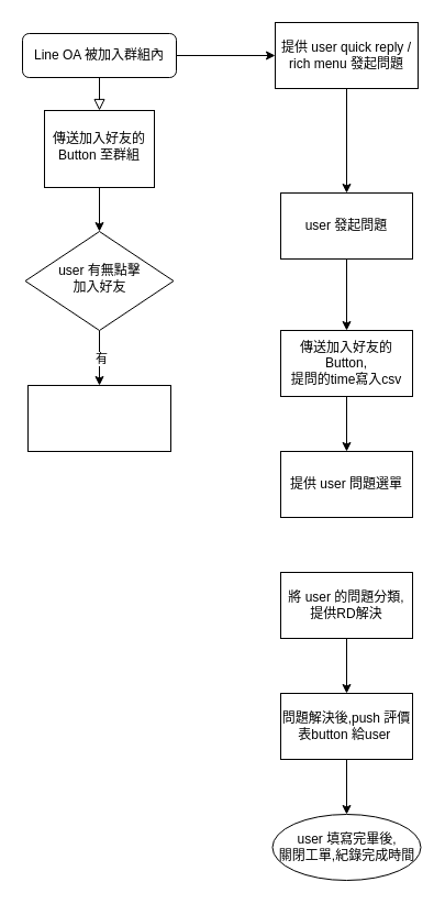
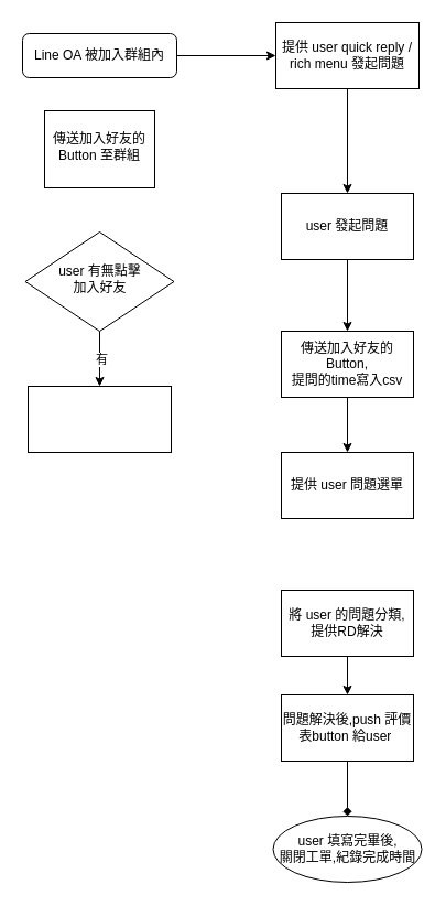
  <mxCell id="0" />
  <mxCell id="1" parent="0" />
- <mxCell id="2" value="" style="rounded=0;html=1;jettySize=auto;orthogonalLoop=1;fontSize=11;endArrow=block;endFill=0;endSize=8;strokeWidth=1;shadow=0;labelBackgroundColor=none;edgeStyle=orthogonalEdgeStyle;" parent="1" source="4" target="6" edge="1"><mxGeometry relative="1" as="geometry" /></mxCell>
  <mxCell id="3" value="" style="edgeStyle=orthogonalEdgeStyle;rounded=0;orthogonalLoop=1;jettySize=auto;html=1;" parent="1" source="4" target="12" edge="1"><mxGeometry relative="1" as="geometry" /></mxCell>
  <mxCell id="4" value="Line OA 被加入群組內" style="rounded=1;whiteSpace=wrap;html=1;fontSize=12;glass=0;strokeWidth=1;shadow=0;" parent="1" vertex="1"><mxGeometry x="20" y="30" width="140" height="40" as="geometry" /></mxCell>
- <mxCell id="5" value="" style="edgeStyle=orthogonalEdgeStyle;rounded=0;orthogonalLoop=1;jettySize=auto;html=1;" parent="1" source="6" target="9" edge="1"><mxGeometry relative="1" as="geometry" /></mxCell>
  <mxCell id="6" value="傳送加入好友的Button 至群組" style="whiteSpace=wrap;html=1;shadow=0;fontFamily=Helvetica;fontSize=12;align=center;strokeWidth=1;spacing=6;spacingTop=-4;rounded=0;" parent="1" vertex="1"><mxGeometry x="40" y="100" width="100" height="70" as="geometry" /></mxCell>
  <mxCell id="7" value="" style="edgeStyle=orthogonalEdgeStyle;rounded=0;orthogonalLoop=1;jettySize=auto;html=1;" parent="1" source="9" target="10" edge="1"><mxGeometry relative="1" as="geometry" /></mxCell>
  <mxCell id="8" value="有" style="edgeLabel;html=1;align=center;verticalAlign=middle;resizable=0;points=[];" parent="7" vertex="1" connectable="0"><mxGeometry x="-0.017" y="1" relative="1" as="geometry"><mxPoint as="offset" /></mxGeometry></mxCell>
  <mxCell id="9" value="user 有無點擊&lt;br&gt;加入好友" style="rounded=0;whiteSpace=wrap;html=1;shadow=0;strokeWidth=1;spacing=6;spacingTop=-4;shape=rhombus;perimeter=rhombusPerimeter;" parent="1" vertex="1"><mxGeometry x="22.5" y="210" width="135" height="90" as="geometry" /></mxCell>
  <mxCell id="10" value="" style="rounded=0;whiteSpace=wrap;html=1;shadow=0;strokeWidth=1;spacing=6;spacingTop=-4;" parent="1" vertex="1"><mxGeometry x="25" y="350" width="130" height="60" as="geometry" /></mxCell>
  <mxCell id="11" value="" style="edgeStyle=orthogonalEdgeStyle;rounded=0;orthogonalLoop=1;jettySize=auto;html=1;" parent="1" source="12" target="14" edge="1"><mxGeometry relative="1" as="geometry" /></mxCell>
  <mxCell id="12" value="提供 user quick reply / rich menu 發起問題" style="whiteSpace=wrap;html=1;rounded=0;glass=0;strokeWidth=1;shadow=0;" parent="1" vertex="1"><mxGeometry x="250" width="130" height="60" as="geometry" y="20" /></mxCell>
  <mxCell id="13" value="" style="edgeStyle=orthogonalEdgeStyle;rounded=0;orthogonalLoop=1;jettySize=auto;html=1;" parent="1" source="14" target="16" edge="1"><mxGeometry relative="1" as="geometry" /></mxCell>
  <mxCell id="14" value="user 發起問題" style="whiteSpace=wrap;html=1;rounded=0;glass=0;strokeWidth=1;shadow=0;" parent="1" vertex="1"><mxGeometry x="255" y="175" width="120" height="60" as="geometry" /></mxCell>
  <mxCell id="15" value="" style="edgeStyle=orthogonalEdgeStyle;rounded=0;orthogonalLoop=1;jettySize=auto;html=1;" parent="1" source="16" target="17" edge="1"><mxGeometry relative="1" as="geometry" /></mxCell>
  <mxCell id="16" value="傳送加入好友的Button,&lt;br&gt;提問的time寫入csv" style="rounded=0;whiteSpace=wrap;html=1;glass=0;strokeWidth=1;shadow=0;" parent="1" vertex="1"><mxGeometry x="255" y="300" width="120" height="60" as="geometry" /></mxCell>
  <mxCell id="17" value="提供 user 問題選單" style="whiteSpace=wrap;html=1;rounded=0;glass=0;strokeWidth=1;shadow=0;" parent="1" vertex="1"><mxGeometry x="255" y="410" width="120" height="60" as="geometry" /></mxCell>
  <mxCell id="18" value="" style="edgeStyle=orthogonalEdgeStyle;rounded=0;orthogonalLoop=1;jettySize=auto;html=1;" parent="1" source="19" target="21" edge="1"><mxGeometry relative="1" as="geometry" /></mxCell>
- <mxCell id="19" value="將 user 的問題分類,&lt;br&gt;提供RD解決" style="rounded=0;whiteSpace=wrap;html=1;glass=0;strokeWidth=1;shadow=0;" parent="1" vertex="1"><mxGeometry x="255" y="520" width="120" height="60" as="geometry" /></mxCell>
- <mxCell id="20" value="" style="edgeStyle=orthogonalEdgeStyle;rounded=0;orthogonalLoop=1;jettySize=auto;html=1;" parent="1" source="21" target="22" edge="1"><mxGeometry relative="1" as="geometry" /></mxCell>
+ <mxCell id="19" value="將 user 的問題分類,&lt;br&gt;提供RD解決" style="rounded=0;whiteSpace=wrap;html=1;glass=0;strokeWidth=1;shadow=0;" parent="1" vertex="1"><mxGeometry x="255" y="535" width="120" height="60" as="geometry" /></mxCell>
+ <mxCell id="20" value="" style="edgeStyle=orthogonalEdgeStyle;rounded=0;orthogonalLoop=1;jettySize=auto;html=1;endArrow=diamond;" parent="1" source="21" target="22" edge="1"><mxGeometry relative="1" as="geometry" /></mxCell>
  <mxCell id="21" value="問題解決後,push 評價表button 給user&amp;nbsp;" style="rounded=0;whiteSpace=wrap;html=1;glass=0;strokeWidth=1;shadow=0;" parent="1" vertex="1"><mxGeometry x="255" y="630" width="120" height="60" as="geometry" /></mxCell>
  <mxCell id="22" value="user 填寫完畢後,&lt;br&gt;關閉工單,紀錄完成時間" style="ellipse;whiteSpace=wrap;html=1;glass=0;strokeWidth=1;shadow=0;" parent="1" vertex="1"><mxGeometry x="247.5" y="740" width="135" height="60" as="geometry" /></mxCell>
